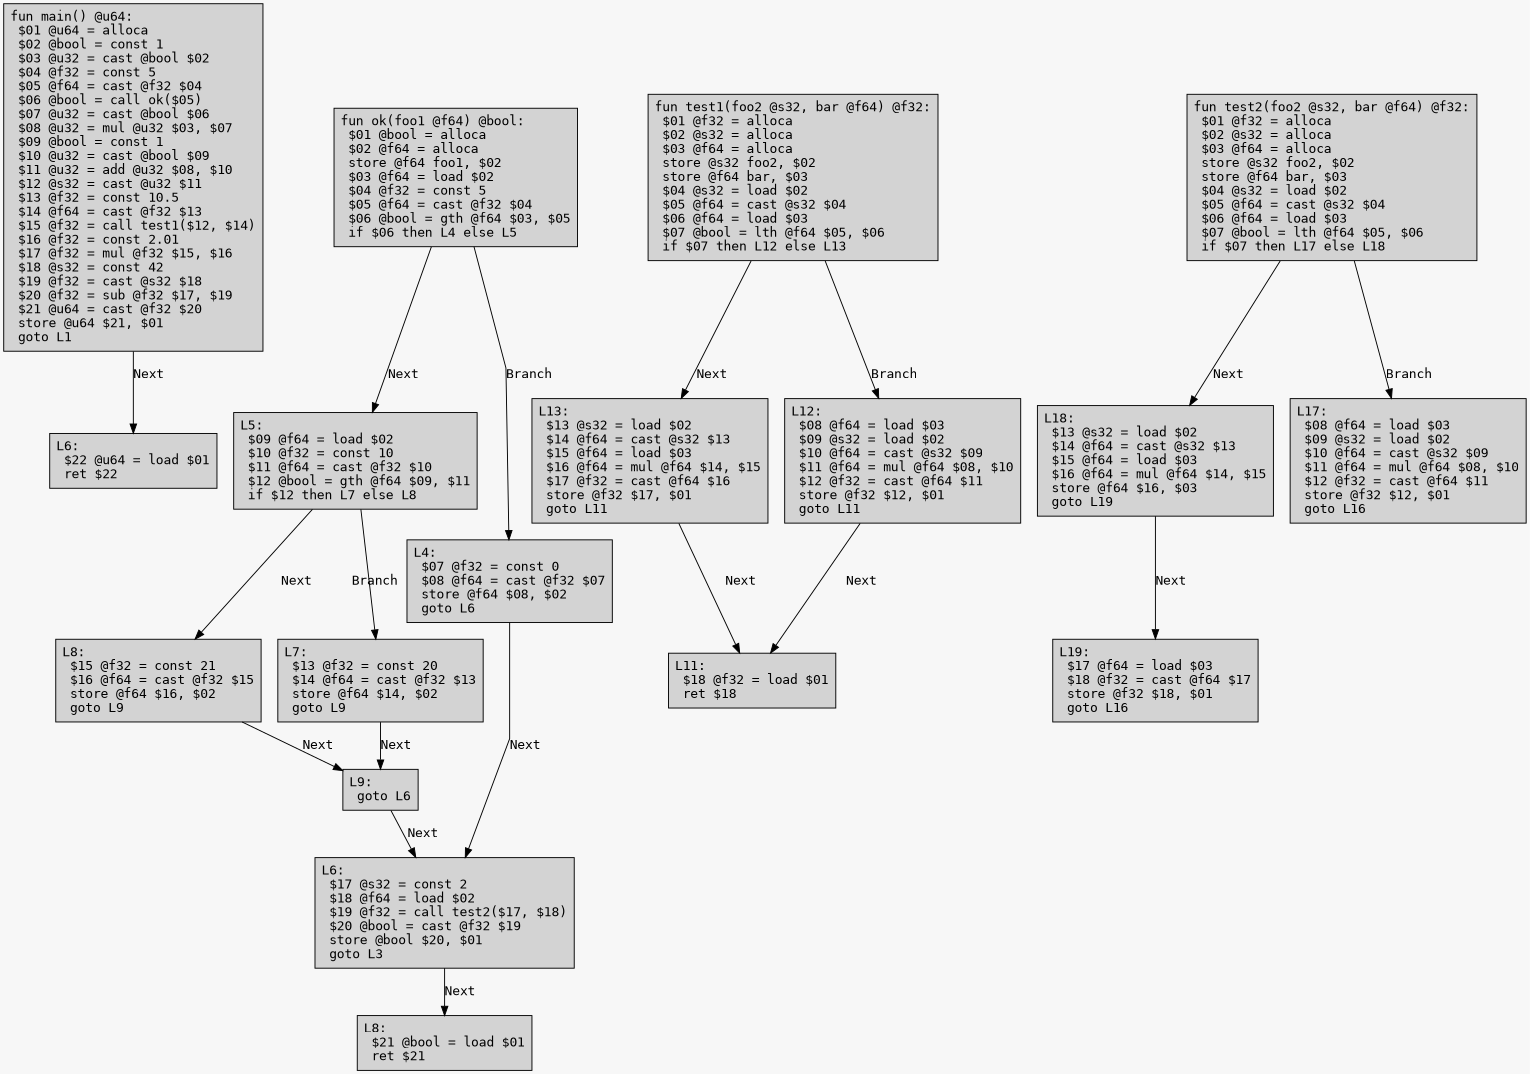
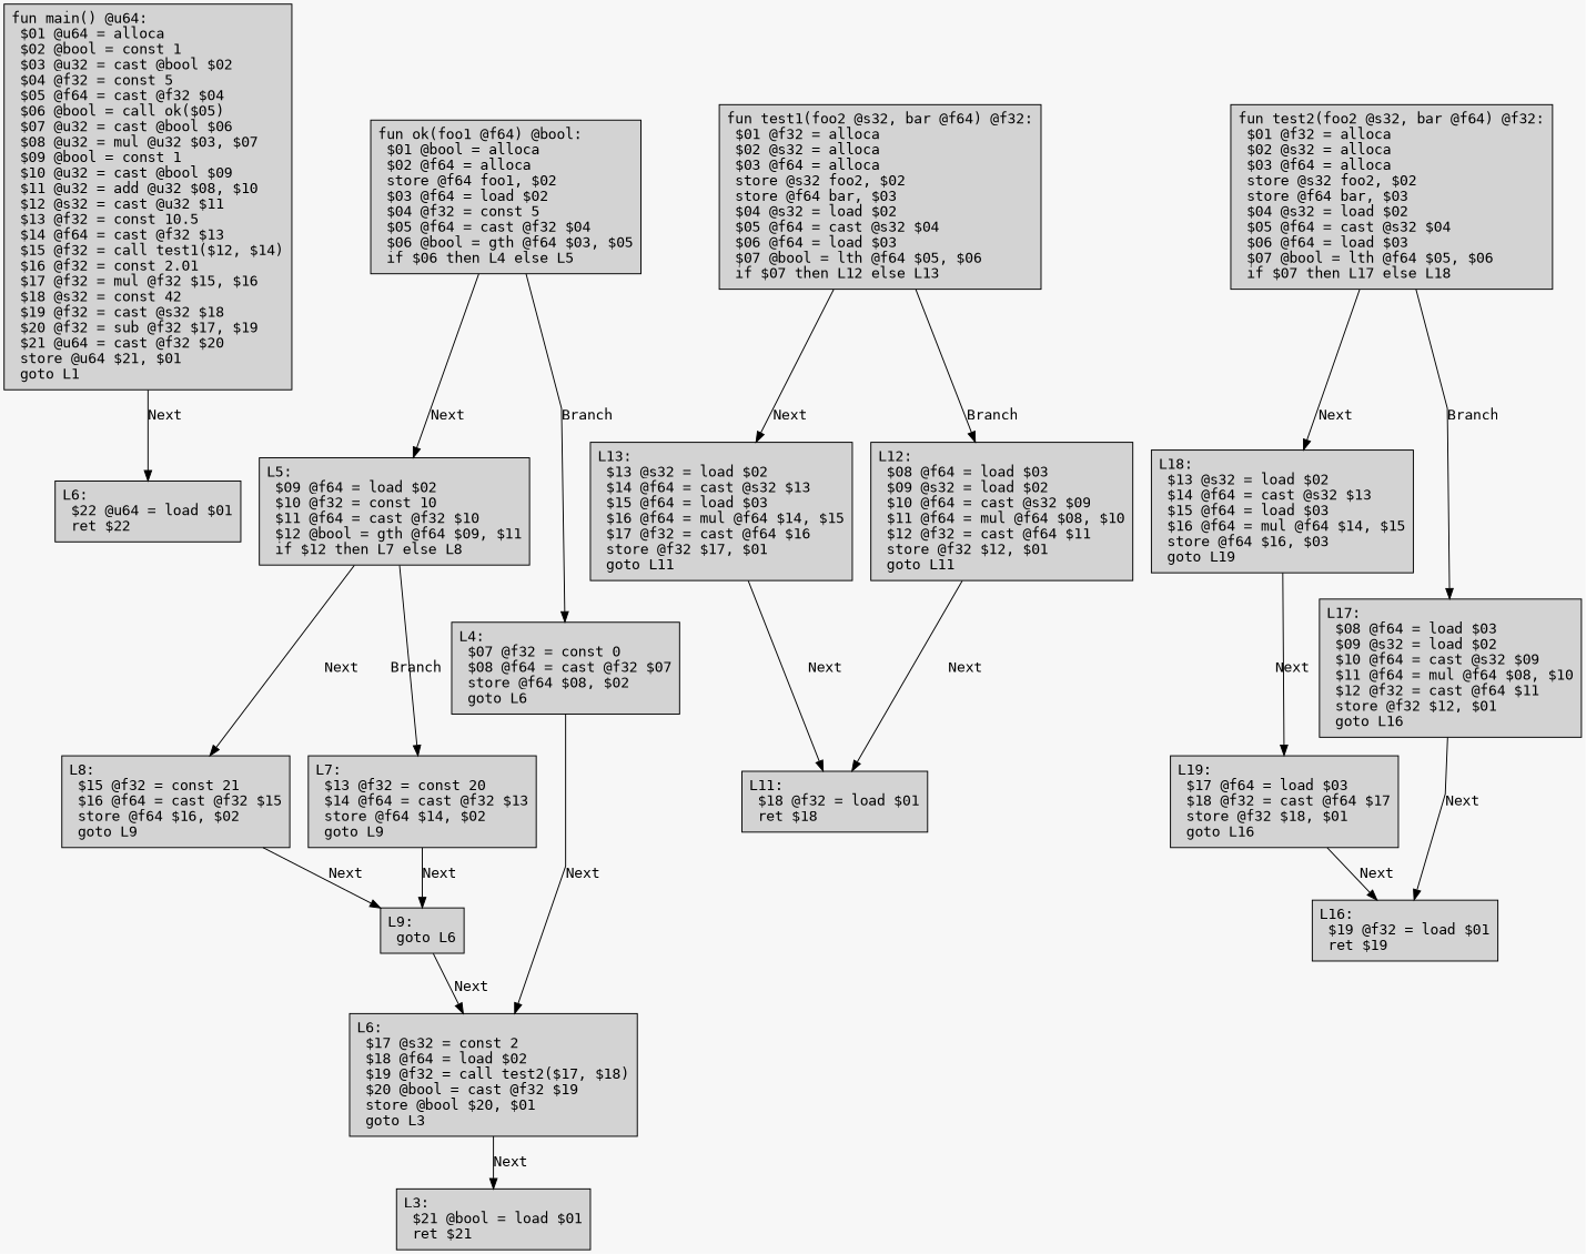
  digraph {
    bgcolor="#f7f7f7"
    fontname=Monospace
    splines=false
    node [fontname=Monospace margin=0.1 shape=box style=filled]
    edge [fontname=Monospace]
    n1 [label="fun main() @u64:\l $01 @u64 = alloca\l $02 @bool = const 1\l $03 @u32 = cast @bool $02\l $04 @f32 = const 5\l $05 @f64 = cast @f32 $04\l $06 @bool = call ok($05)\l $07 @u32 = cast @bool $06\l $08 @u32 = mul @u32 $03, $07\l $09 @bool = const 1\l $10 @u32 = cast @bool $09\l $11 @u32 = add @u32 $08, $10\l $12 @s32 = cast @u32 $11\l $13 @f32 = const 10.5\l $14 @f64 = cast @f32 $13\l $15 @f32 = call test1($12, $14)\l $16 @f32 = const 2.01\l $17 @f32 = mul @f32 $15, $16\l $18 @s32 = const 42\l $19 @f32 = cast @s32 $18\l $20 @f32 = sub @f32 $17, $19\l $21 @u64 = cast @f32 $20\l store @u64 $21, $01\l goto L1\l"]
    n2 [label="L6:\l $22 @u64 = load $01\l ret $22\l"]
    n3 [label="fun ok(foo1 @f64) @bool:\l $01 @bool = alloca\l $02 @f64 = alloca\l store @f64 foo1, $02\l $03 @f64 = load $02\l $04 @f32 = const 5\l $05 @f64 = cast @f32 $04\l $06 @bool = gth @f64 $03, $05\l if $06 then L4 else L5\l"]
    n4 [label="L5:\l $09 @f64 = load $02\l $10 @f32 = const 10\l $11 @f64 = cast @f32 $10\l $12 @bool = gth @f64 $09, $11\l if $12 then L7 else L8\l"]
    n5 [label="L4:\l $07 @f32 = const 0\l $08 @f64 = cast @f32 $07\l store @f64 $08, $02\l goto L6\l"]
    n6 [label="L8:\l $15 @f32 = const 21\l $16 @f64 = cast @f32 $15\l store @f64 $16, $02\l goto L9\l"]
    n7 [label="L7:\l $13 @f32 = const 20\l $14 @f64 = cast @f32 $13\l store @f64 $14, $02\l goto L9\l"]
    n8 [label="L6:\l $17 @s32 = const 2\l $18 @f64 = load $02\l $19 @f32 = call test2($17, $18)\l $20 @bool = cast @f32 $19\l store @bool $20, $01\l goto L3\l"]
    n9 [label="L9:\l goto L6\l"]
-   n10 [label="L8:\l $21 @bool = load $01\l ret $21\l"]
+   n10 [label="L3:\l $21 @bool = load $01\l ret $21\l"]
    n11 [label="fun test1(foo2 @s32, bar @f64) @f32:\l $01 @f32 = alloca\l $02 @s32 = alloca\l $03 @f64 = alloca\l store @s32 foo2, $02\l store @f64 bar, $03\l $04 @s32 = load $02\l $05 @f64 = cast @s32 $04\l $06 @f64 = load $03\l $07 @bool = lth @f64 $05, $06\l if $07 then L12 else L13\l"]
    n12 [label="L13:\l $13 @s32 = load $02\l $14 @f64 = cast @s32 $13\l $15 @f64 = load $03\l $16 @f64 = mul @f64 $14, $15\l $17 @f32 = cast @f64 $16\l store @f32 $17, $01\l goto L11\l"]
    n13 [label="L12:\l $08 @f64 = load $03\l $09 @s32 = load $02\l $10 @f64 = cast @s32 $09\l $11 @f64 = mul @f64 $08, $10\l $12 @f32 = cast @f64 $11\l store @f32 $12, $01\l goto L11\l"]
    n14 [label="L11:\l $18 @f32 = load $01\l ret $18\l"]
    n15 [label="fun test2(foo2 @s32, bar @f64) @f32:\l $01 @f32 = alloca\l $02 @s32 = alloca\l $03 @f64 = alloca\l store @s32 foo2, $02\l store @f64 bar, $03\l $04 @s32 = load $02\l $05 @f64 = cast @s32 $04\l $06 @f64 = load $03\l $07 @bool = lth @f64 $05, $06\l if $07 then L17 else L18\l"]
    n16 [label="L18:\l $13 @s32 = load $02\l $14 @f64 = cast @s32 $13\l $15 @f64 = load $03\l $16 @f64 = mul @f64 $14, $15\l store @f64 $16, $03\l goto L19\l"]
    n17 [label="L17:\l $08 @f64 = load $03\l $09 @s32 = load $02\l $10 @f64 = cast @s32 $09\l $11 @f64 = mul @f64 $08, $10\l $12 @f32 = cast @f64 $11\l store @f32 $12, $01\l goto L16\l"]
    n18 [label="L19:\l $17 @f64 = load $03\l $18 @f32 = cast @f64 $17\l store @f32 $18, $01\l goto L16\l"]
+   n19 [label="L16:\l $19 @f32 = load $01\l ret $19\l"]
    n1 -> n2 [label=Next]
    n3 -> n4 [label=Next]
    n3 -> n5 [label=Branch]
    n4 -> n6 [label=Next]
    n4 -> n7 [label=Branch]
    n5 -> n8 [label=Next]
    n6 -> n9 [label=Next]
    n7 -> n9 [label=Next]
    n8 -> n10 [label=Next]
    n9 -> n8 [label=Next]
    n11 -> n12 [label=Next]
    n11 -> n13 [label=Branch]
    n12 -> n14 [label=Next]
    n13 -> n14 [label=Next]
    n15 -> n16 [label=Next]
    n15 -> n17 [label=Branch]
    n16 -> n18 [label=Next]
+   n17 -> n19 [label=Next]
+   n18 -> n19 [label=Next]
  }
